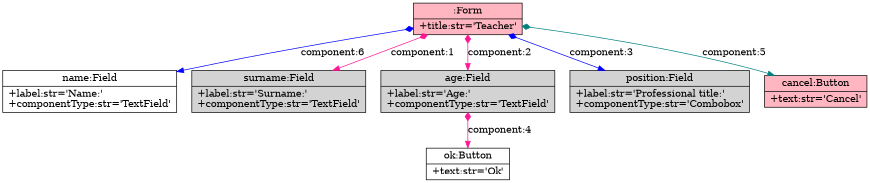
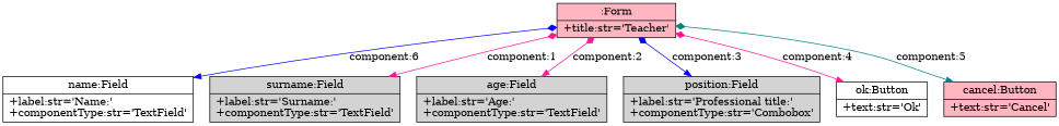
  digraph {
    fontname="Bitstream Vera Sans"
    fontsize=8
    nodesep=0.3
    node [fillcolor=lightgrey shape=record style=filled]
    edge [arrowtail=diamond color=deeppink dir=both]
    n1 [fillcolor=lightpink label="{:Form|+title:str='Teacher'\l}"]
    n2 [fillcolor=white label="{name:Field|+label:str='Name:'\l+componentType:str='TextField'\l}"]
    n3 [label="{surname:Field|+label:str='Surname:'\l+componentType:str='TextField'\l}"]
    n4 [label="{age:Field|+label:str='Age:'\l+componentType:str='TextField'\l}"]
    n5 [label="{position:Field|+label:str='Professional title:'\l+componentType:str='Combobox'\l}"]
    n6 [fillcolor=white label="{ok:Button|+text:str='Ok'\l}"]
    n7 [fillcolor=lightpink label="{cancel:Button|+text:str='Cancel'\l}"]
    n1 -> n2 [color=blue label="component:6"]
    n1 -> n3 [label="component:1"]
    n1 -> n4 [label="component:2"]
    n1 -> n5 [color=blue label="component:3"]
-   n4 -> n6 [label="component:4"]
+   n1 -> n6 [label="component:4"]
    n1 -> n7 [color=teal label="component:5"]
  }
